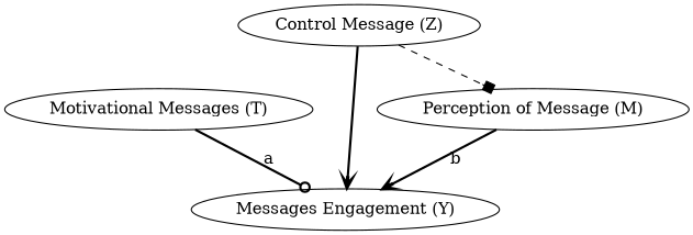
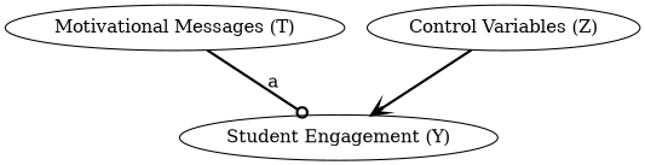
  digraph {
    edge [arrowhead=vee style=bold]
    n1 [label="Motivational Messages (T)"]
-   n2 [label="Messages Engagement (Y)"]
-   n3 [label="Perception of Message (M)"]
-   n4 [label="Control Message (Z)"]
+   n2 [label="Student Engagement (Y)"]
+   n4 [label="Control Variables (Z)"]
    n1 -> n2 [arrowhead=odot label=a]
-   n3 -> n2 [label=b]
    n4 -> n2
-   n4 -> n3 [arrowhead=box style=dashed]
  }
